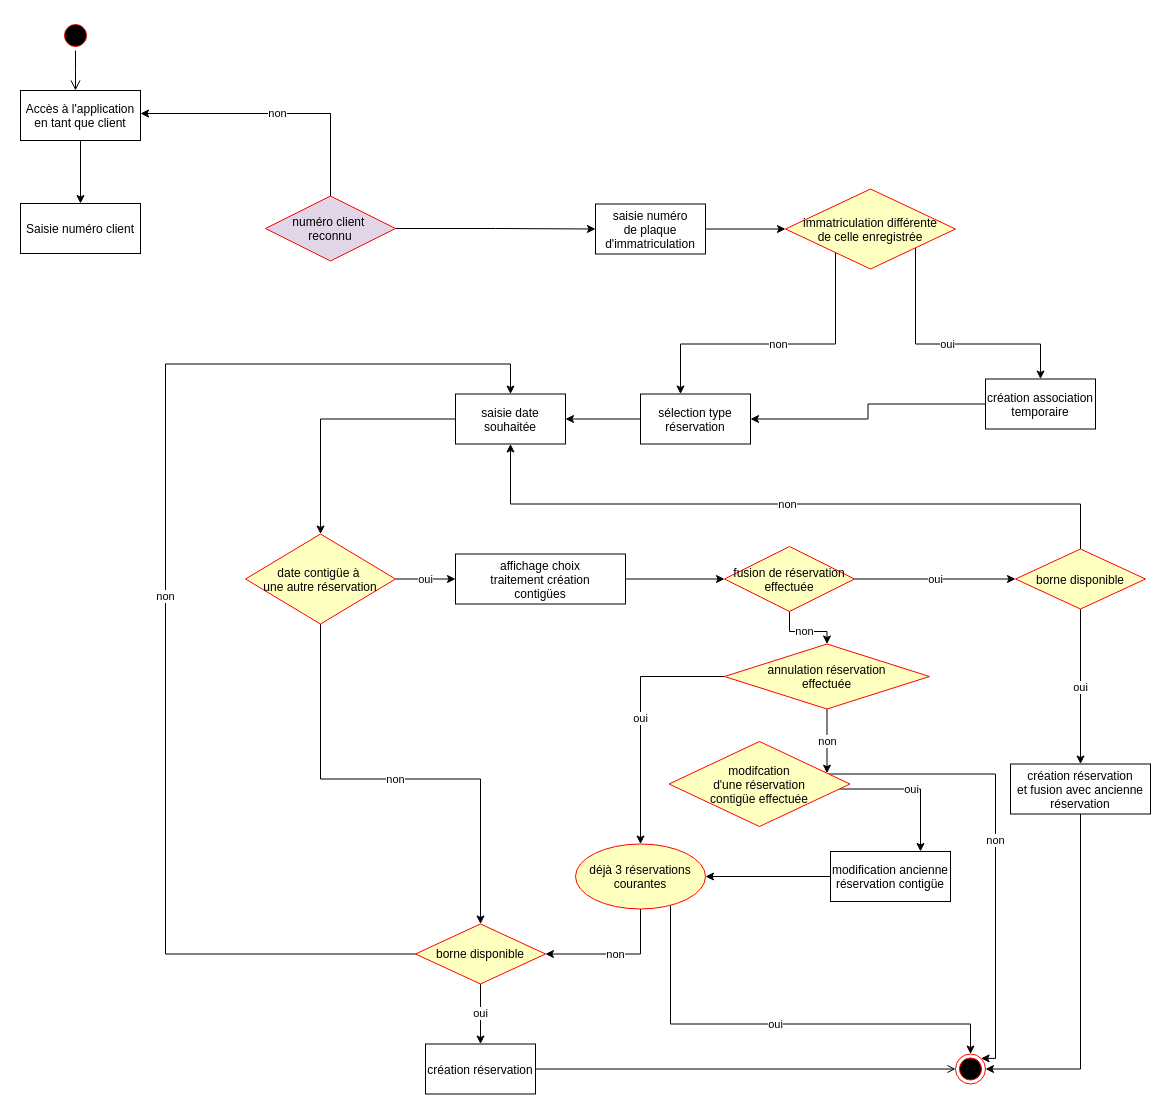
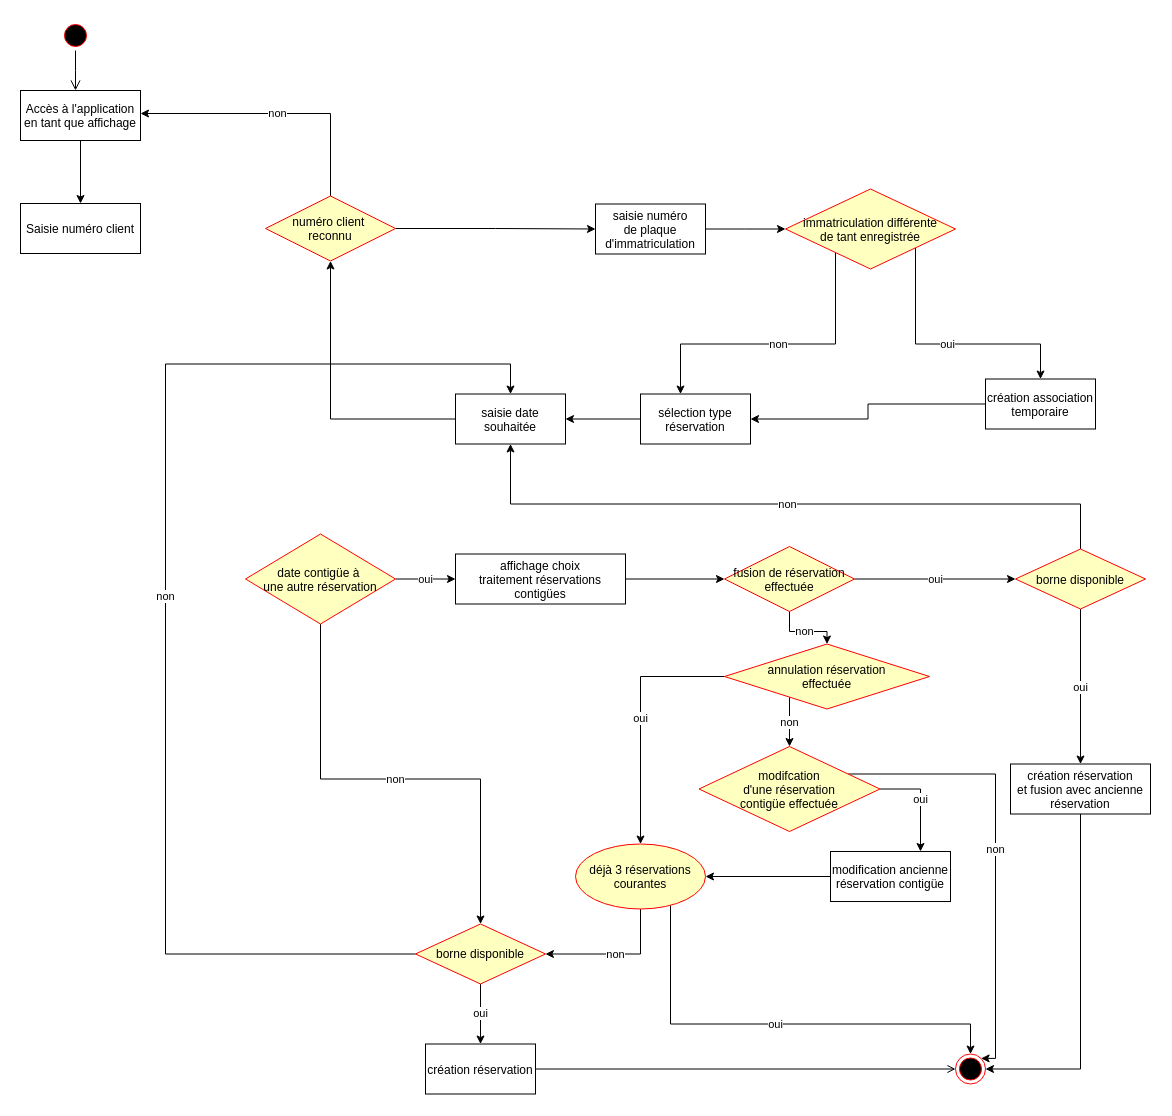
  <mxCell id="0" />
  <mxCell id="1" parent="0" />
  <mxCell id="2" value="" style="ellipse;shape=startState;fillColor=#000000;strokeColor=#ff0000;" parent="1" vertex="1"><mxGeometry x="60" y="20" width="30" height="30" as="geometry" /></mxCell>
  <mxCell id="3" value="" style="edgeStyle=elbowEdgeStyle;elbow=horizontal;verticalAlign=bottom;endArrow=open;endSize=8;endFill=1;rounded=0" parent="1" source="2" target="5" edge="1"><mxGeometry x="245" y="147" as="geometry"><mxPoint x="75" y="90" as="targetPoint" /></mxGeometry></mxCell>
  <mxCell id="4" style="edgeStyle=orthogonalEdgeStyle;rounded=0;orthogonalLoop=1;jettySize=auto;html=1;" edge="1" parent="1" source="5" target="9"><mxGeometry relative="1" as="geometry" /></mxCell>
- <mxCell id="5" value="Accès à l'application&#10;en tant que client" style="" parent="1" vertex="1"><mxGeometry x="20" y="90" width="120" height="50" as="geometry" /></mxCell>
+ <mxCell id="5" value="Accès à l'application&#10;en tant que affichage" style="" parent="1" vertex="1"><mxGeometry x="20" y="90" width="120" height="50" as="geometry" /></mxCell>
  <mxCell id="6" style="edgeStyle=orthogonalEdgeStyle;rounded=0;orthogonalLoop=1;jettySize=auto;html=1;" edge="1" parent="1" source="13"><mxGeometry relative="1" as="geometry"><mxPoint x="485" y="433.5" as="sourcePoint" /><mxPoint x="785" y="228.5" as="targetPoint" /></mxGeometry></mxCell>
  <mxCell id="7" value="oui" style="edgeStyle=orthogonalEdgeStyle;rounded=0;orthogonalLoop=1;jettySize=auto;html=1;" edge="1" parent="1" target="24"><mxGeometry relative="1" as="geometry"><mxPoint x="1040" y="393.5" as="targetPoint" /><mxPoint x="915" y="247.324" as="sourcePoint" /><Array as="points"><mxPoint x="915" y="343.5" /><mxPoint x="1040" y="343.5" /></Array></mxGeometry></mxCell>
  <mxCell id="8" value="non" style="edgeStyle=orthogonalEdgeStyle;rounded=0;orthogonalLoop=1;jettySize=auto;html=1;" edge="1" parent="1" target="22"><mxGeometry relative="1" as="geometry"><mxPoint x="680" y="393.5" as="targetPoint" /><mxPoint x="835" y="252.029" as="sourcePoint" /><Array as="points"><mxPoint x="835" y="343.5" /><mxPoint x="680" y="343.5" /></Array></mxGeometry></mxCell>
  <mxCell id="9" value="Saisie numéro client" style="" vertex="1" parent="1"><mxGeometry x="20" y="203" width="120" height="50" as="geometry" /></mxCell>
  <mxCell id="10" value="non" style="edgeStyle=orthogonalEdgeStyle;rounded=0;orthogonalLoop=1;jettySize=auto;html=1;" edge="1" parent="1" source="12" target="5"><mxGeometry relative="1" as="geometry"><mxPoint x="330" y="333" as="targetPoint" /><Array as="points"><mxPoint x="330" y="113" /></Array></mxGeometry></mxCell>
  <mxCell id="11" style="edgeStyle=orthogonalEdgeStyle;rounded=0;orthogonalLoop=1;jettySize=auto;html=1;strokeColor=#000000;" edge="1" parent="1" source="12" target="13"><mxGeometry relative="1" as="geometry"><mxPoint x="555" y="283" as="targetPoint" /></mxGeometry></mxCell>
- <mxCell id="12" value="numéro client &#10;reconnu" style="rhombus;fillColor=#e1d5e7;strokeColor=#ff0000;" vertex="1" parent="1"><mxGeometry x="265" y="195.5" width="130" height="65" as="geometry" /></mxCell>
+ <mxCell id="12" value="numéro client &#10;reconnu" style="rhombus;fillColor=#ffffc0;strokeColor=#ff0000;" vertex="1" parent="1"><mxGeometry x="265" y="195.5" width="130" height="65" as="geometry" /></mxCell>
  <mxCell id="13" value="saisie numéro &#10;de plaque&#10;d'immatriculation" style="" vertex="1" parent="1"><mxGeometry x="595" y="203.5" width="110" height="50" as="geometry" /></mxCell>
  <mxCell id="14" value="" style="ellipse;shape=endState;fillColor=#000000;strokeColor=#ff0000" vertex="1" parent="1"><mxGeometry x="955" y="1053.5" width="30" height="30" as="geometry" /></mxCell>
  <mxCell id="15" value="" style="endArrow=open;endFill=1;rounded=0" edge="1" parent="1" source="16" target="14"><mxGeometry relative="1" as="geometry"><mxPoint x="300" y="1073.47" as="sourcePoint" /></mxGeometry></mxCell>
  <mxCell id="16" value="création réservation" style="" vertex="1" parent="1"><mxGeometry x="425" y="1043.5" width="110" height="50" as="geometry" /></mxCell>
  <mxCell id="17" value="oui" style="edgeStyle=orthogonalEdgeStyle;rounded=0;orthogonalLoop=1;jettySize=auto;html=1;strokeColor=#000000;" edge="1" parent="1" source="19" target="16"><mxGeometry relative="1" as="geometry"><mxPoint x="30" y="998.47" as="targetPoint" /></mxGeometry></mxCell>
  <mxCell id="18" value="non" style="edgeStyle=orthogonalEdgeStyle;rounded=0;orthogonalLoop=1;jettySize=auto;html=1;strokeColor=#000000;" edge="1" parent="1" source="19" target="26"><mxGeometry relative="1" as="geometry"><mxPoint x="255" y="803.5" as="targetPoint" /><Array as="points"><mxPoint x="165" y="953.5" /><mxPoint x="165" y="363.5" /><mxPoint x="510" y="363.5" /></Array></mxGeometry></mxCell>
  <mxCell id="19" value="borne disponible" style="rhombus;fillColor=#ffffc0;strokeColor=#ff0000;" vertex="1" parent="1"><mxGeometry x="415" y="923.47" width="130" height="60" as="geometry" /></mxCell>
- <mxCell id="20" value="immatriculation différente&#10;de celle enregistrée" style="rhombus;fillColor=#ffffc0;strokeColor=#ff0000;" vertex="1" parent="1"><mxGeometry x="785" y="188.5" width="170" height="80" as="geometry" /></mxCell>
+ <mxCell id="20" value="immatriculation différente&#10;de tant enregistrée" style="rhombus;fillColor=#ffffc0;strokeColor=#ff0000;" vertex="1" parent="1"><mxGeometry x="785" y="188.5" width="170" height="80" as="geometry" /></mxCell>
  <mxCell id="21" style="edgeStyle=orthogonalEdgeStyle;rounded=0;orthogonalLoop=1;jettySize=auto;html=1;strokeColor=#000000;" edge="1" parent="1" source="22" target="26"><mxGeometry relative="1" as="geometry"><mxPoint x="535" y="418.5" as="targetPoint" /></mxGeometry></mxCell>
  <mxCell id="22" value="sélection type&#10;réservation" style="" vertex="1" parent="1"><mxGeometry x="640" y="393.5" width="110" height="50" as="geometry" /></mxCell>
  <mxCell id="23" style="edgeStyle=orthogonalEdgeStyle;rounded=0;orthogonalLoop=1;jettySize=auto;html=1;strokeColor=#000000;" edge="1" parent="1" source="24" target="22"><mxGeometry relative="1" as="geometry" /></mxCell>
  <mxCell id="24" value="création association&#10;temporaire" style="" vertex="1" parent="1"><mxGeometry x="985" y="378.5" width="110" height="50" as="geometry" /></mxCell>
- <mxCell id="25" style="edgeStyle=orthogonalEdgeStyle;rounded=0;orthogonalLoop=1;jettySize=auto;html=1;strokeColor=#000000;" edge="1" parent="1" source="26" target="32"><mxGeometry relative="1" as="geometry"><mxPoint x="385" y="418.5" as="targetPoint" /></mxGeometry></mxCell>
+ <mxCell id="25" style="edgeStyle=orthogonalEdgeStyle;rounded=0;orthogonalLoop=1;jettySize=auto;html=1;strokeColor=#000000;" edge="1" parent="1" source="26" target="12"><mxGeometry relative="1" as="geometry"><mxPoint x="385" y="418.5" as="targetPoint" /></mxGeometry></mxCell>
  <mxCell id="26" value="saisie date &#10;souhaitée" style="" vertex="1" parent="1"><mxGeometry x="455" y="393.5" width="110" height="50" as="geometry" /></mxCell>
  <mxCell id="27" value="oui" style="edgeStyle=orthogonalEdgeStyle;rounded=0;orthogonalLoop=1;jettySize=auto;html=1;strokeColor=#000000;" edge="1" parent="1" source="29" target="14"><mxGeometry relative="1" as="geometry"><Array as="points"><mxPoint x="670" y="1023.5" /><mxPoint x="970" y="1023.5" /></Array></mxGeometry></mxCell>
  <mxCell id="28" value="non" style="edgeStyle=orthogonalEdgeStyle;rounded=0;orthogonalLoop=1;jettySize=auto;html=1;strokeColor=#000000;" edge="1" parent="1" source="29" target="19"><mxGeometry relative="1" as="geometry"><mxPoint x="-80" y="653.47" as="targetPoint" /><Array as="points"><mxPoint x="640" y="953.47" /></Array></mxGeometry></mxCell>
  <mxCell id="29" value="déjà 3 réservations&#10;courantes" style="ellipse;fillColor=#ffffc0;strokeColor=#ff0000;" vertex="1" parent="1"><mxGeometry x="575" y="843.5" width="130" height="65" as="geometry" /></mxCell>
  <mxCell id="30" value="oui" style="edgeStyle=orthogonalEdgeStyle;rounded=0;orthogonalLoop=1;jettySize=auto;html=1;strokeColor=#000000;" edge="1" parent="1" source="32" target="34"><mxGeometry relative="1" as="geometry"><mxPoint x="535" y="578.5" as="targetPoint" /></mxGeometry></mxCell>
  <mxCell id="31" value="non" style="edgeStyle=orthogonalEdgeStyle;rounded=0;orthogonalLoop=1;jettySize=auto;html=1;strokeColor=#000000;" edge="1" parent="1" source="32" target="19"><mxGeometry relative="1" as="geometry"><mxPoint x="320" y="713.5" as="targetPoint" /><Array as="points"><mxPoint x="320" y="778.5" /></Array></mxGeometry></mxCell>
  <mxCell id="32" value="date contigüe à &#10;une autre réservation" style="rhombus;fillColor=#ffffc0;strokeColor=#ff0000;" vertex="1" parent="1"><mxGeometry x="245" y="533.5" width="150" height="90" as="geometry" /></mxCell>
  <mxCell id="33" style="edgeStyle=orthogonalEdgeStyle;rounded=0;orthogonalLoop=1;jettySize=auto;html=1;strokeColor=#000000;" edge="1" parent="1" source="34" target="37"><mxGeometry relative="1" as="geometry"><mxPoint x="685" y="578.5" as="targetPoint" /></mxGeometry></mxCell>
- <mxCell id="34" value="affichage choix&#10;traitement création&#10;contigües" style="" vertex="1" parent="1"><mxGeometry x="455" y="553.5" width="170" height="50" as="geometry" /></mxCell>
+ <mxCell id="34" value="affichage choix&#10;traitement réservations&#10;contigües" style="" vertex="1" parent="1"><mxGeometry x="455" y="553.5" width="170" height="50" as="geometry" /></mxCell>
  <mxCell id="35" value="oui" style="edgeStyle=orthogonalEdgeStyle;rounded=0;orthogonalLoop=1;jettySize=auto;html=1;strokeColor=#000000;" edge="1" parent="1" source="37" target="40"><mxGeometry relative="1" as="geometry" /></mxCell>
  <mxCell id="36" value="non" style="edgeStyle=orthogonalEdgeStyle;rounded=0;orthogonalLoop=1;jettySize=auto;html=1;strokeColor=#000000;" edge="1" parent="1" source="37" target="45"><mxGeometry relative="1" as="geometry"><mxPoint x="789" y="673.5" as="targetPoint" /></mxGeometry></mxCell>
  <mxCell id="37" value="fusion de réservation &#10;effectuée" style="rhombus;fillColor=#ffffc0;strokeColor=#ff0000;" vertex="1" parent="1"><mxGeometry x="724" y="546" width="130" height="65" as="geometry" /></mxCell>
  <mxCell id="38" value="oui" style="edgeStyle=orthogonalEdgeStyle;rounded=0;orthogonalLoop=1;jettySize=auto;html=1;strokeColor=#000000;" edge="1" parent="1" source="40" target="42"><mxGeometry relative="1" as="geometry"><mxPoint x="1080" y="723.5" as="targetPoint" /></mxGeometry></mxCell>
  <mxCell id="39" value="non" style="edgeStyle=orthogonalEdgeStyle;rounded=0;orthogonalLoop=1;jettySize=auto;html=1;strokeColor=#000000;" edge="1" parent="1" source="40" target="26"><mxGeometry relative="1" as="geometry"><Array as="points"><mxPoint x="1080" y="503.5" /><mxPoint x="510" y="503.5" /></Array></mxGeometry></mxCell>
  <mxCell id="40" value="borne disponible" style="rhombus;fillColor=#ffffc0;strokeColor=#ff0000;" vertex="1" parent="1"><mxGeometry x="1015" y="548.5" width="130" height="60" as="geometry" /></mxCell>
  <mxCell id="41" style="edgeStyle=orthogonalEdgeStyle;rounded=0;orthogonalLoop=1;jettySize=auto;html=1;strokeColor=#000000;" edge="1" parent="1" source="42" target="14"><mxGeometry relative="1" as="geometry"><Array as="points"><mxPoint x="1080" y="1068.5" /></Array></mxGeometry></mxCell>
  <mxCell id="42" value="création réservation&#10;et fusion avec ancienne&#10;réservation" style="" vertex="1" parent="1"><mxGeometry x="1010" y="763.5" width="140" height="50" as="geometry" /></mxCell>
  <mxCell id="43" value="oui" style="edgeStyle=orthogonalEdgeStyle;rounded=0;orthogonalLoop=1;jettySize=auto;html=1;strokeColor=#000000;" edge="1" parent="1" source="45" target="29"><mxGeometry relative="1" as="geometry" /></mxCell>
  <mxCell id="44" value="non" style="edgeStyle=orthogonalEdgeStyle;rounded=0;orthogonalLoop=1;jettySize=auto;html=1;strokeColor=#000000;" edge="1" parent="1" source="45" target="48"><mxGeometry relative="1" as="geometry"><mxPoint x="789" y="753.5" as="targetPoint" /><Array as="points"><mxPoint x="789" y="743.5" /><mxPoint x="789" y="743.5" /></Array></mxGeometry></mxCell>
  <mxCell id="45" value="annulation réservation&#10;effectuée" style="rhombus;fillColor=#ffffc0;strokeColor=#ff0000;" vertex="1" parent="1"><mxGeometry x="724" y="643.5" width="205" height="65" as="geometry" /></mxCell>
  <mxCell id="46" value="oui" style="edgeStyle=orthogonalEdgeStyle;rounded=0;orthogonalLoop=1;jettySize=auto;html=1;strokeColor=#000000;" edge="1" parent="1" source="48" target="50"><mxGeometry relative="1" as="geometry"><mxPoint x="915" y="873.5" as="targetPoint" /><Array as="points"><mxPoint x="920" y="788.5" /></Array></mxGeometry></mxCell>
  <mxCell id="47" value="non" style="edgeStyle=orthogonalEdgeStyle;rounded=0;orthogonalLoop=1;jettySize=auto;html=1;entryX=1;entryY=0;entryDx=0;entryDy=0;strokeColor=#000000;" edge="1" parent="1" source="48" target="14"><mxGeometry relative="1" as="geometry"><Array as="points"><mxPoint x="995" y="773.5" /><mxPoint x="995" y="1057.5" /></Array></mxGeometry></mxCell>
- <mxCell id="48" value="modifcation &#10;d'une réservation&#10;contigüe effectuée" style="rhombus;fillColor=#ffffc0;strokeColor=#ff0000;" vertex="1" parent="1"><mxGeometry x="668.5" y="741" width="181" height="85" as="geometry" /></mxCell>
+ <mxCell id="48" value="modifcation &#10;d'une réservation&#10;contigüe effectuée" style="rhombus;fillColor=#ffffc0;strokeColor=#ff0000;" vertex="1" parent="1"><mxGeometry x="698.5" y="746" width="181" height="85" as="geometry" /></mxCell>
  <mxCell id="49" style="edgeStyle=orthogonalEdgeStyle;rounded=0;orthogonalLoop=1;jettySize=auto;html=1;strokeColor=#000000;" edge="1" parent="1" source="50" target="29"><mxGeometry relative="1" as="geometry" /></mxCell>
  <mxCell id="50" value="modification ancienne&#10;réservation contigüe" style="" vertex="1" parent="1"><mxGeometry x="830" y="850.99" width="120" height="50.03" as="geometry" /></mxCell>
